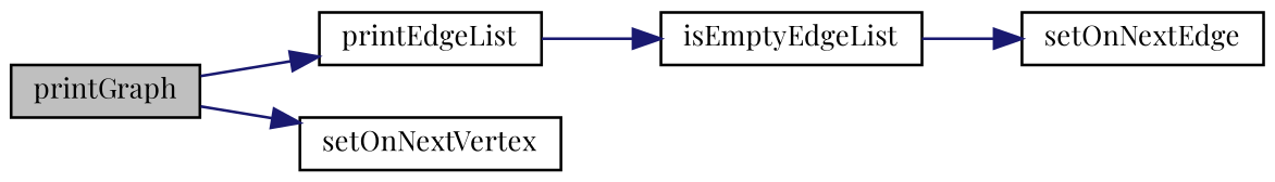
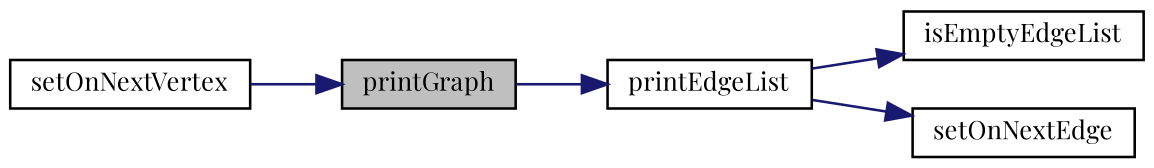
  digraph {
    fontname="Playfair Display"
    rankdir=LR
    node [color=black fillcolor=white fontname="Playfair Display" fontsize=10 shape=record style=filled]
    edge [color=midnightblue fontname="Playfair Display" fontsize=10 labelfontname=Helvetica labelfontsize=10 style=solid]
    n1 [fillcolor=grey75 fontcolor=black height=0.2 label=printGraph width=0.4]
    n2 [height=0.2 label=printEdgeList width=0.4]
    n3 [height=0.2 label=setOnNextVertex width=0.4]
    n4 [height=0.2 label=isEmptyEdgeList width=0.4]
    n5 [height=0.2 label=setOnNextEdge width=0.4]
    n1 -> n2
-   n1 -> n3
+   n3 -> n1
    n2 -> n4
-   n4 -> n5
+   n2 -> n5
  }
